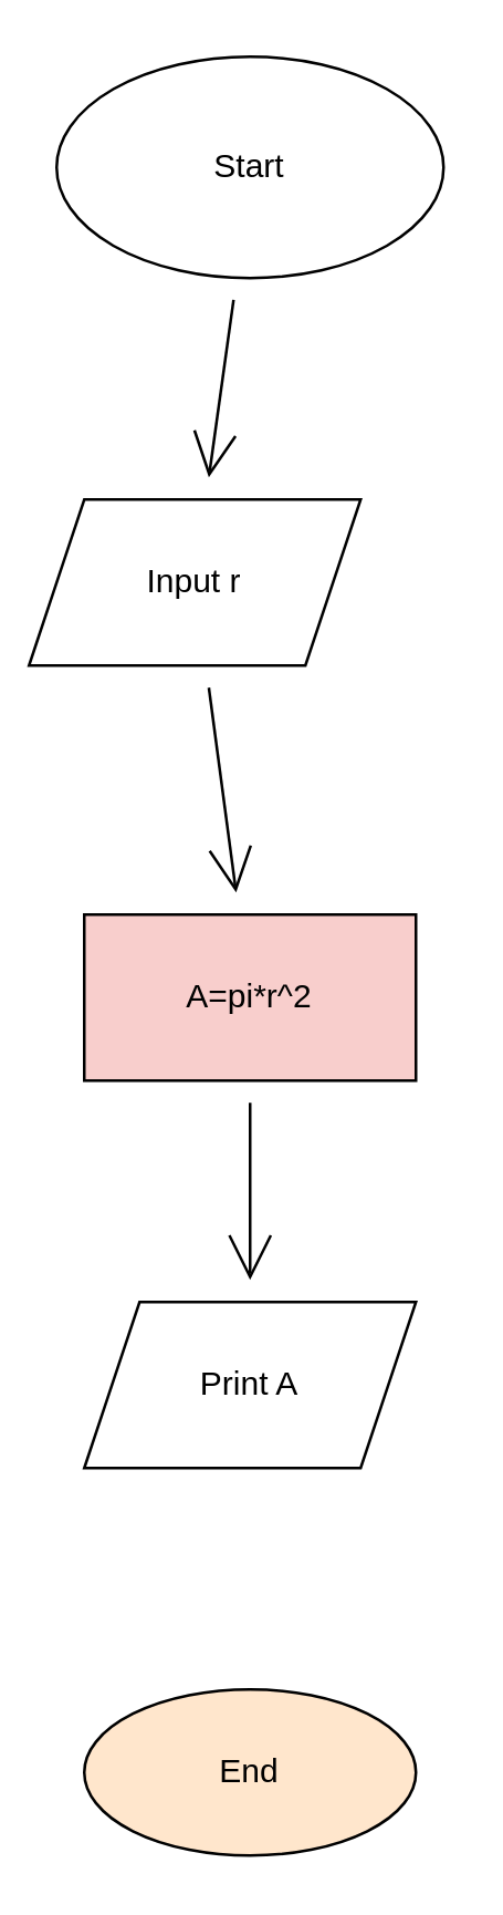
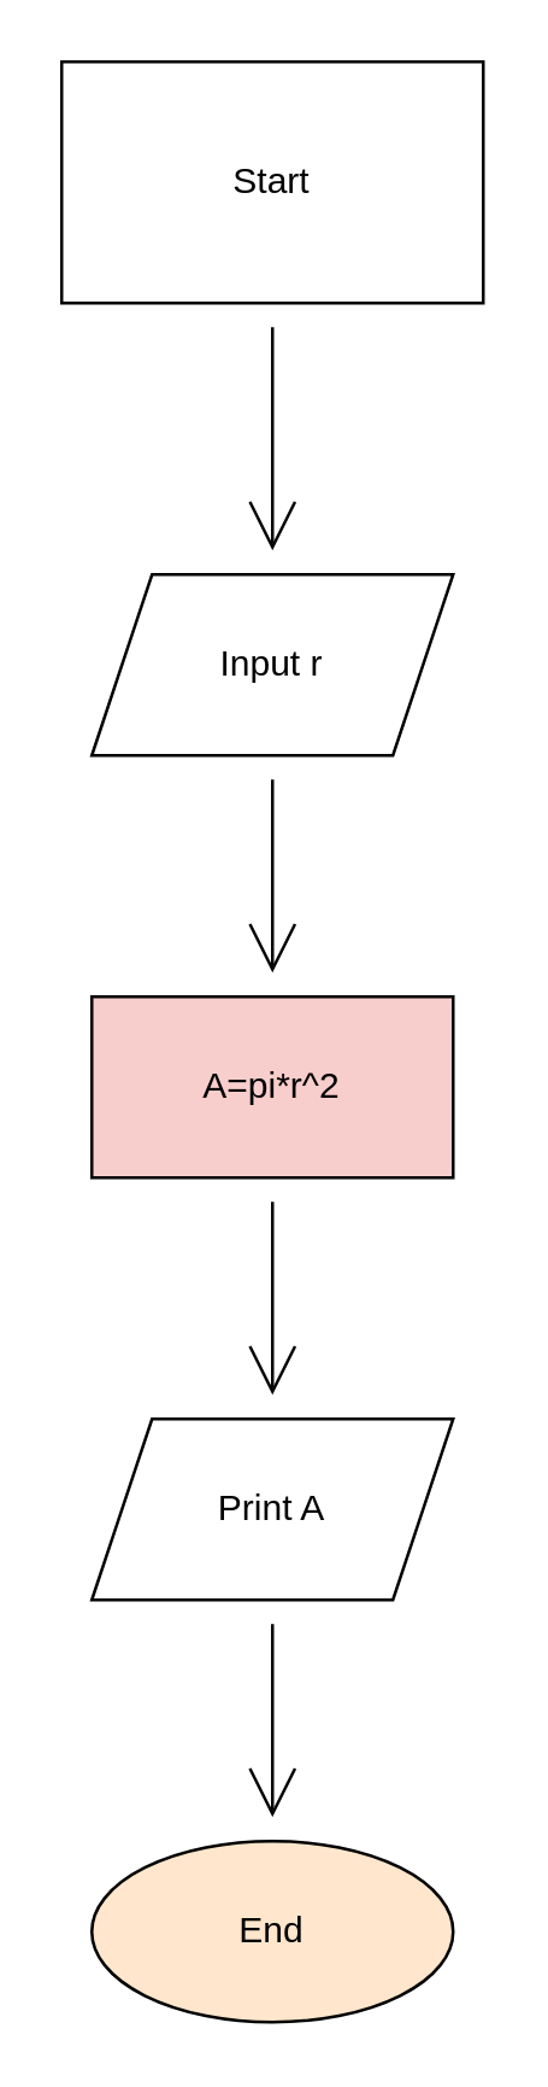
  <mxCell id="0" />
  <mxCell id="1" parent="0" />
  <mxCell id="2" value="" style="edgeStyle=none;curved=1;rounded=0;orthogonalLoop=1;jettySize=auto;html=1;endArrow=open;startSize=14;endSize=14;sourcePerimeterSpacing=8;targetPerimeterSpacing=8;" edge="1" parent="1" source="3" target="5"><mxGeometry relative="1" as="geometry" /></mxCell>
- <mxCell id="3" value="Start" style="ellipse;whiteSpace=wrap;html=1;hachureGap=4;pointerEvents=0;" vertex="1" parent="1"><mxGeometry x="20" y="20" width="140" height="80" as="geometry" /></mxCell>
+ <mxCell id="3" value="Start" style="whiteSpace=wrap;html=1;hachureGap=4;pointerEvents=0;rounded=0;" vertex="1" parent="1"><mxGeometry x="20" y="20" width="140" height="80" as="geometry" /></mxCell>
  <mxCell id="4" value="" style="edgeStyle=none;curved=1;rounded=0;orthogonalLoop=1;jettySize=auto;html=1;endArrow=open;startSize=14;endSize=14;sourcePerimeterSpacing=8;targetPerimeterSpacing=8;" edge="1" parent="1" source="5" target="7"><mxGeometry relative="1" as="geometry" /></mxCell>
- <mxCell id="5" value="Input r" style="shape=parallelogram;perimeter=parallelogramPerimeter;whiteSpace=wrap;html=1;fixedSize=1;hachureGap=4;" vertex="1" parent="1"><mxGeometry x="10" y="180" width="120" height="60" as="geometry" /></mxCell>
+ <mxCell id="5" value="Input r" style="shape=parallelogram;perimeter=parallelogramPerimeter;whiteSpace=wrap;html=1;fixedSize=1;hachureGap=4;" vertex="1" parent="1"><mxGeometry x="30" y="190" width="120" height="60" as="geometry" /></mxCell>
  <mxCell id="6" value="" style="edgeStyle=none;curved=1;rounded=0;orthogonalLoop=1;jettySize=auto;html=1;endArrow=open;startSize=14;endSize=14;sourcePerimeterSpacing=8;targetPerimeterSpacing=8;" edge="1" parent="1" source="7" target="9"><mxGeometry relative="1" as="geometry" /></mxCell>
  <mxCell id="7" value="A=pi*r^2" style="whiteSpace=wrap;html=1;hachureGap=4;fillColor=#f8cecc;" vertex="1" parent="1"><mxGeometry x="30" y="330" width="120" height="60" as="geometry" /></mxCell>
+ <mxCell id="8" value="" style="edgeStyle=none;curved=1;rounded=0;orthogonalLoop=1;jettySize=auto;html=1;endArrow=open;startSize=14;endSize=14;sourcePerimeterSpacing=8;targetPerimeterSpacing=8;" edge="1" parent="1" source="9" target="10"><mxGeometry relative="1" as="geometry" /></mxCell>
  <mxCell id="9" value="Print A" style="shape=parallelogram;perimeter=parallelogramPerimeter;whiteSpace=wrap;html=1;fixedSize=1;hachureGap=4;" vertex="1" parent="1"><mxGeometry x="30" y="470" width="120" height="60" as="geometry" /></mxCell>
  <mxCell id="10" value="End" style="ellipse;whiteSpace=wrap;html=1;hachureGap=4;fillColor=#ffe6cc;" vertex="1" parent="1"><mxGeometry x="30" y="610" width="120" height="60" as="geometry" /></mxCell>
